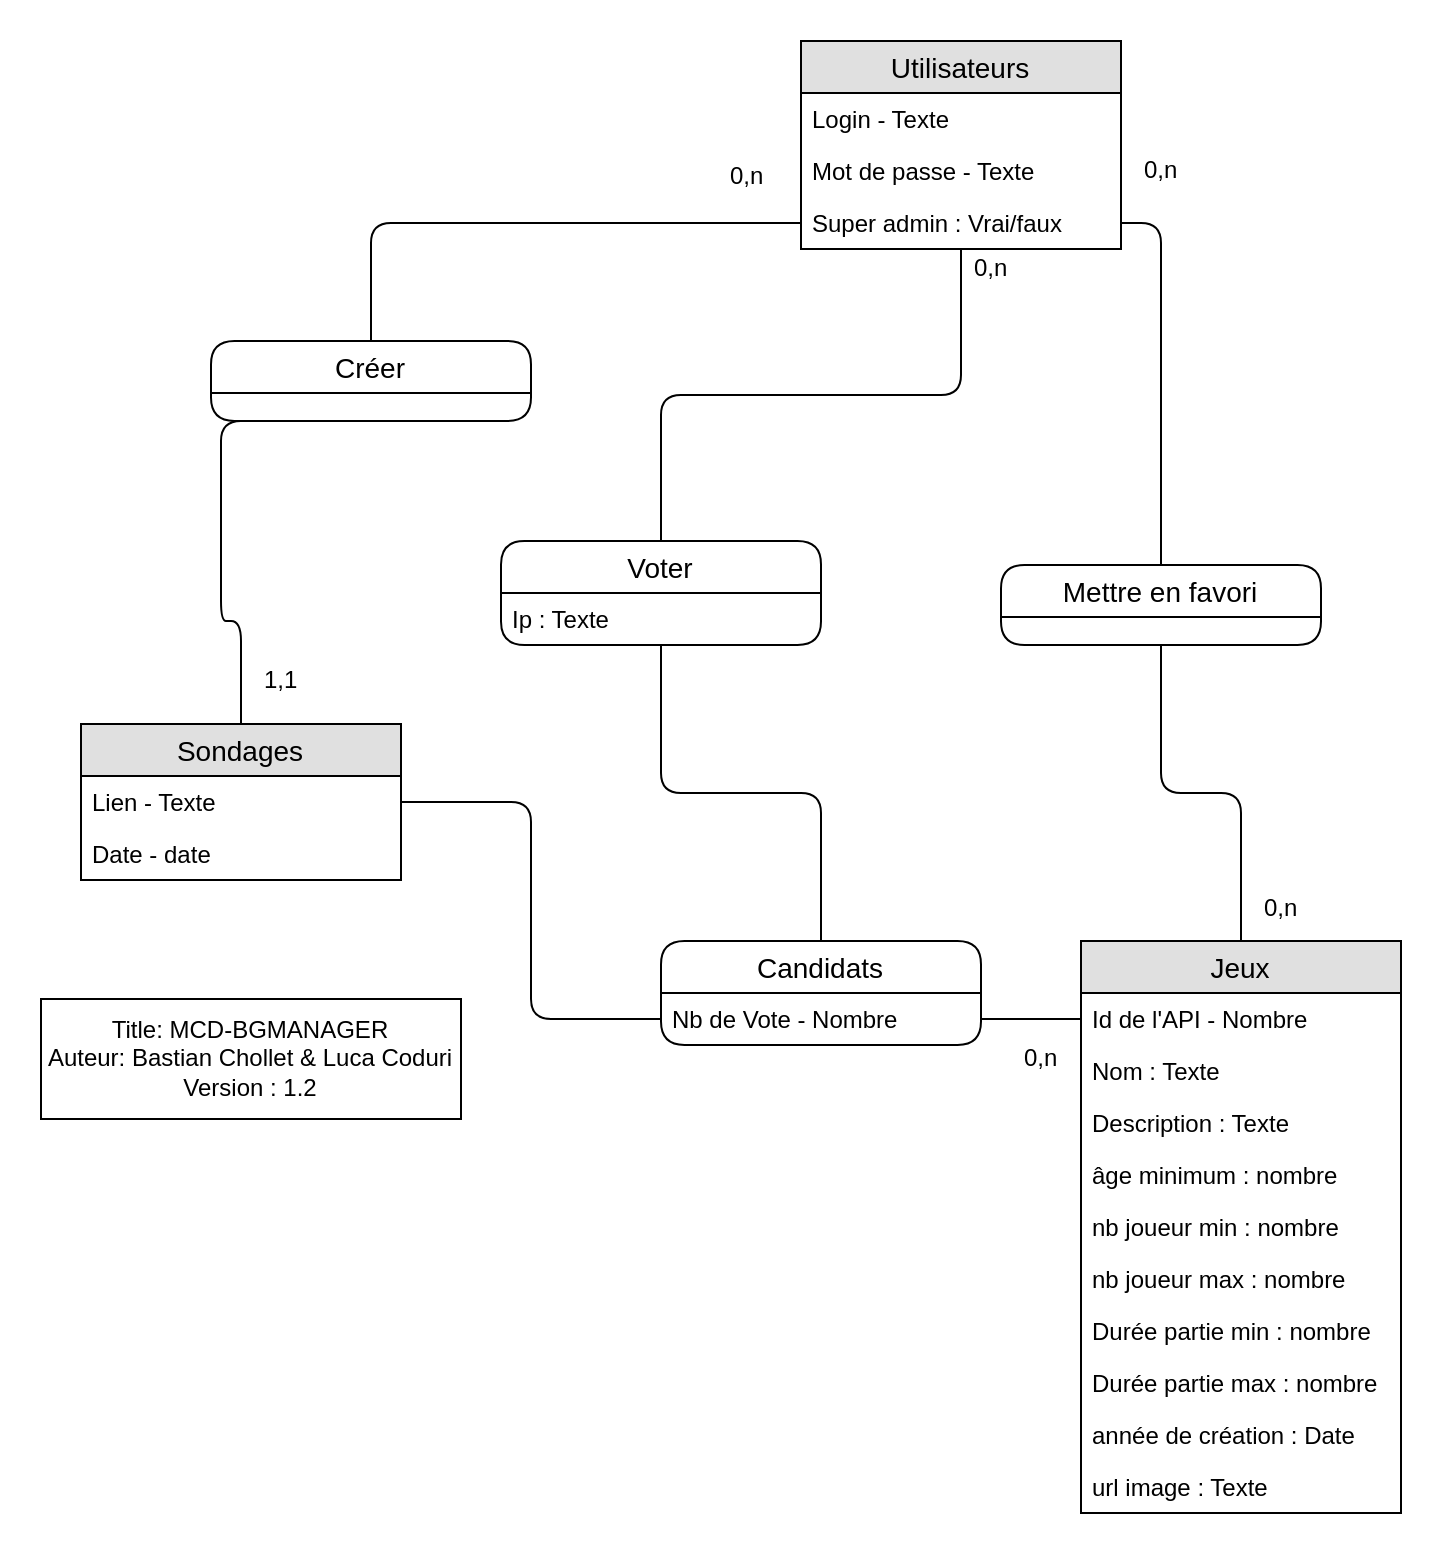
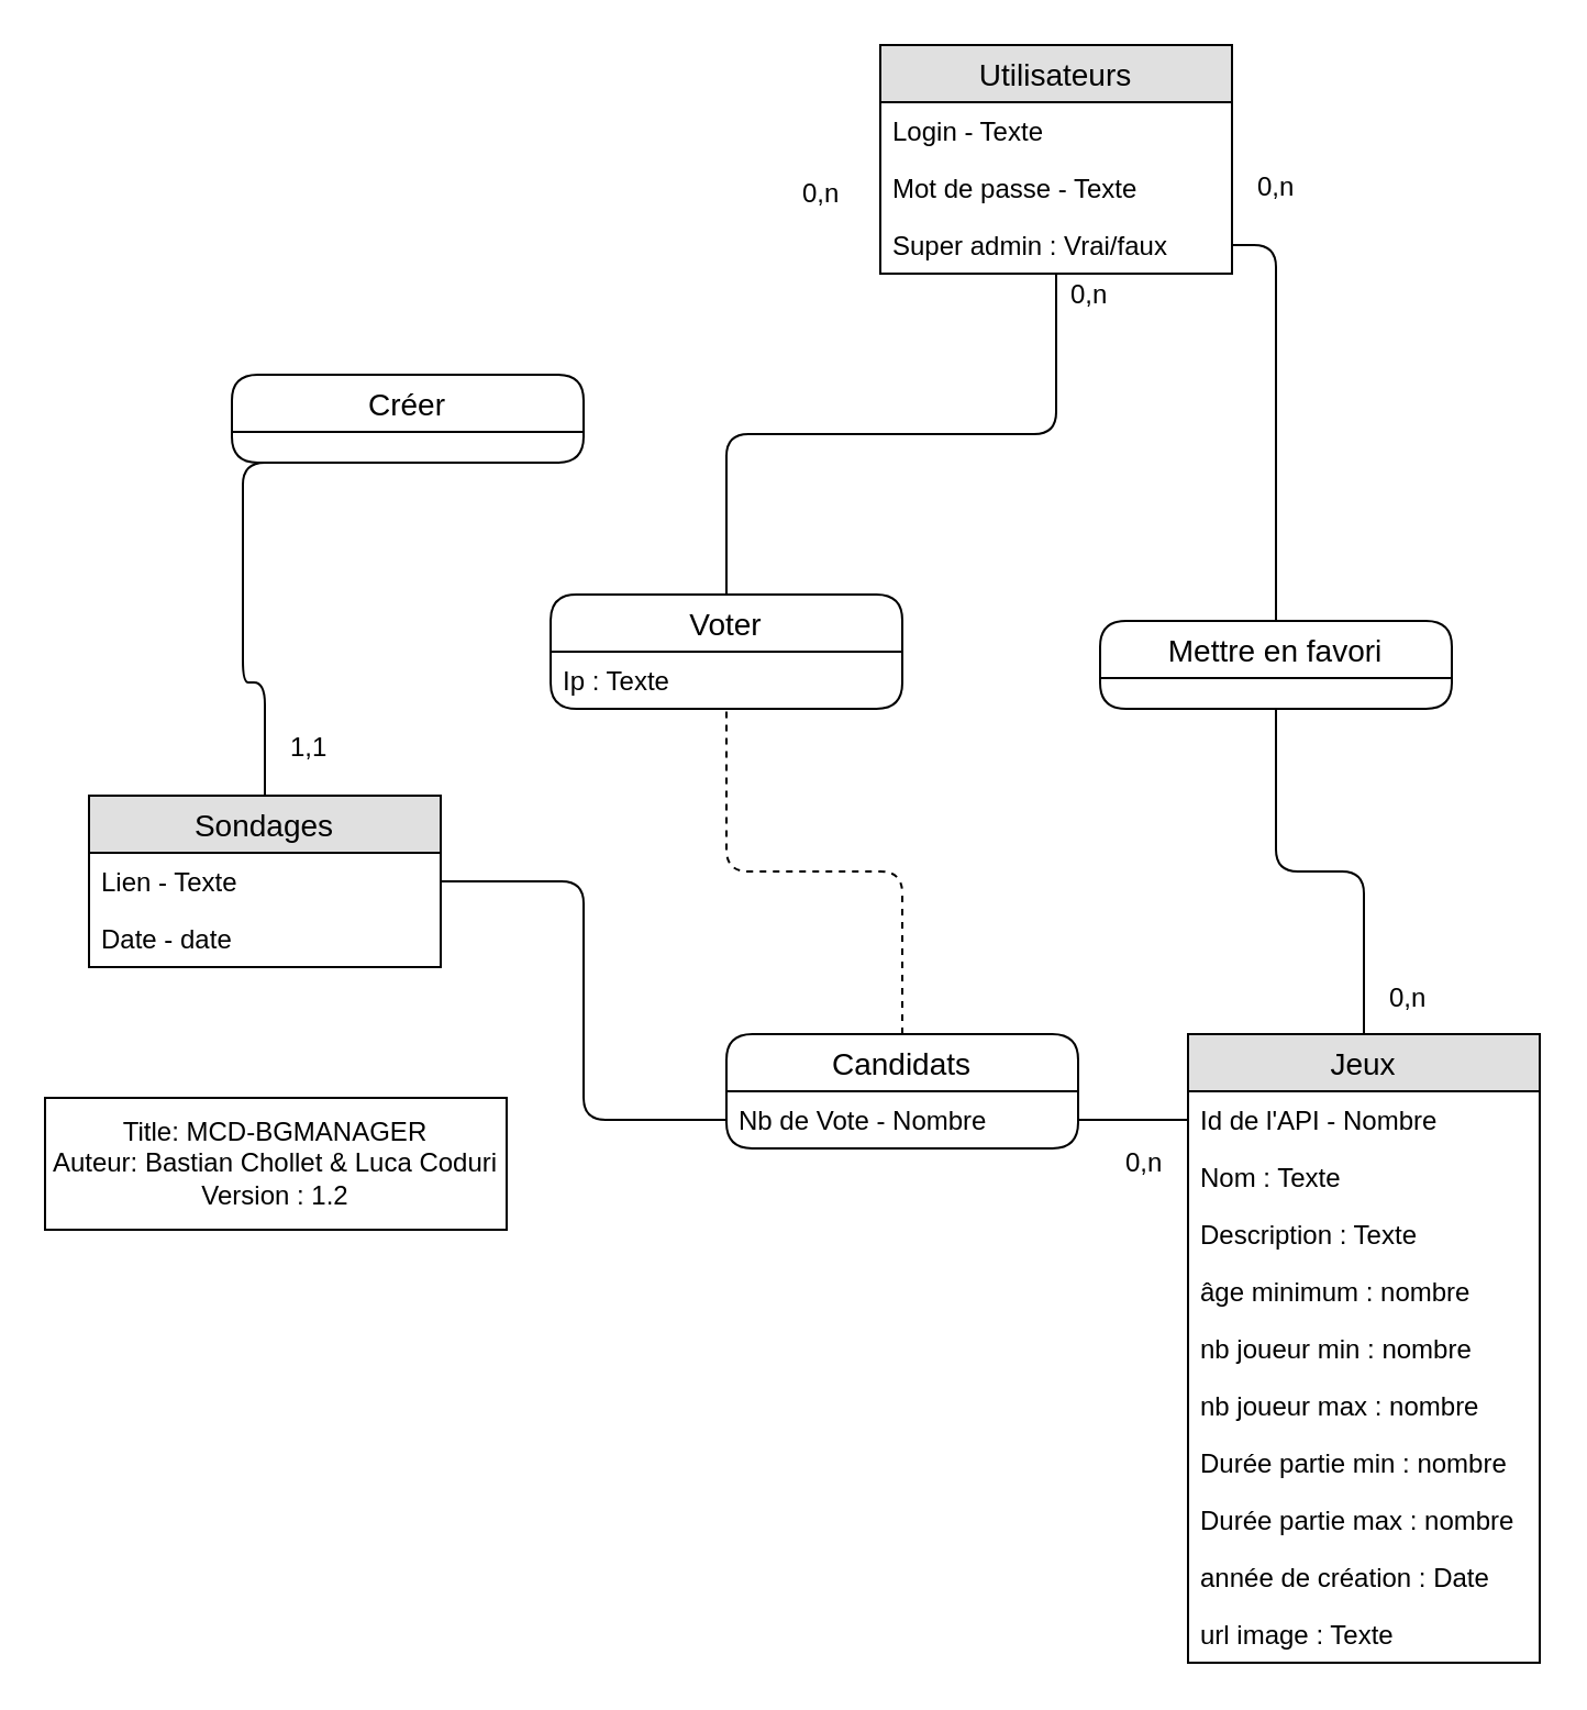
  <mxCell id="0" />
  <mxCell id="1" parent="0" />
  <mxCell id="2" style="edgeStyle=orthogonalEdgeStyle;rounded=1;orthogonalLoop=1;jettySize=auto;html=1;entryX=0.5;entryY=0;entryDx=0;entryDy=0;endArrow=none;endFill=0;" parent="1" source="3" target="32" edge="1"><mxGeometry relative="1" as="geometry" /></mxCell>
  <mxCell id="3" value="Utilisateurs" style="swimlane;fontStyle=0;childLayout=stackLayout;horizontal=1;startSize=26;fillColor=#e0e0e0;horizontalStack=0;resizeParent=1;resizeParentMax=0;resizeLast=0;collapsible=1;marginBottom=0;swimlaneFillColor=#ffffff;align=center;fontSize=14;" parent="1" vertex="1"><mxGeometry x="400" y="20" width="160" height="104" as="geometry" /></mxCell>
  <mxCell id="4" value="Login - Texte" style="text;strokeColor=none;fillColor=none;spacingLeft=4;spacingRight=4;overflow=hidden;rotatable=0;points=[[0,0.5],[1,0.5]];portConstraint=eastwest;fontSize=12;" parent="3" vertex="1"><mxGeometry y="26" width="160" height="26" as="geometry" /></mxCell>
  <mxCell id="5" value="Mot de passe - Texte" style="text;strokeColor=none;fillColor=none;spacingLeft=4;spacingRight=4;overflow=hidden;rotatable=0;points=[[0,0.5],[1,0.5]];portConstraint=eastwest;fontSize=12;" parent="3" vertex="1"><mxGeometry y="52" width="160" height="26" as="geometry" /></mxCell>
  <mxCell id="6" value="Super admin : Vrai/faux" style="text;strokeColor=none;fillColor=none;spacingLeft=4;spacingRight=4;overflow=hidden;rotatable=0;points=[[0,0.5],[1,0.5]];portConstraint=eastwest;fontSize=12;" parent="3" vertex="1"><mxGeometry y="78" width="160" height="26" as="geometry" /></mxCell>
  <mxCell id="7" value="Sondages" style="swimlane;fontStyle=0;childLayout=stackLayout;horizontal=1;startSize=26;fillColor=#e0e0e0;horizontalStack=0;resizeParent=1;resizeParentMax=0;resizeLast=0;collapsible=1;marginBottom=0;swimlaneFillColor=#ffffff;align=center;fontSize=14;" parent="1" vertex="1"><mxGeometry x="40" y="361.5" width="160" height="78" as="geometry" /></mxCell>
  <mxCell id="8" value="Lien - Texte" style="text;strokeColor=none;fillColor=none;spacingLeft=4;spacingRight=4;overflow=hidden;rotatable=0;points=[[0,0.5],[1,0.5]];portConstraint=eastwest;fontSize=12;" parent="7" vertex="1"><mxGeometry y="26" width="160" height="26" as="geometry" /></mxCell>
  <mxCell id="9" value="Date - date" style="text;strokeColor=none;fillColor=none;spacingLeft=4;spacingRight=4;overflow=hidden;rotatable=0;points=[[0,0.5],[1,0.5]];portConstraint=eastwest;fontSize=12;rounded=1;" parent="7" vertex="1"><mxGeometry y="52" width="160" height="26" as="geometry" /></mxCell>
  <mxCell id="10" value="" style="endArrow=none;html=1;exitX=1;exitY=0.5;exitDx=0;exitDy=0;entryX=0;entryY=0.5;entryDx=0;entryDy=0;edgeStyle=orthogonalEdgeStyle;" parent="1" source="16" target="18" edge="1"><mxGeometry width="50" height="50" relative="1" as="geometry"><mxPoint x="350" y="419.5" as="sourcePoint" /><mxPoint x="530" y="507.5" as="targetPoint" /></mxGeometry></mxCell>
  <mxCell id="11" value="" style="endArrow=none;html=1;exitX=1;exitY=0.5;exitDx=0;exitDy=0;entryX=0;entryY=0.5;entryDx=0;entryDy=0;edgeStyle=orthogonalEdgeStyle;" parent="1" source="8" target="16" edge="1"><mxGeometry width="50" height="50" relative="1" as="geometry"><mxPoint x="210" y="426.5" as="sourcePoint" /><mxPoint x="250" y="419.5" as="targetPoint" /></mxGeometry></mxCell>
  <mxCell id="12" value="" style="endArrow=none;html=1;entryX=0.5;entryY=1;entryDx=0;entryDy=0;edgeStyle=orthogonalEdgeStyle;exitX=0.5;exitY=0;exitDx=0;exitDy=0;" parent="1" source="7" target="30" edge="1"><mxGeometry width="50" height="50" relative="1" as="geometry"><mxPoint x="170" y="310" as="sourcePoint" /><mxPoint x="130" y="272" as="targetPoint" /><Array as="points"><mxPoint x="120" y="310" /><mxPoint x="110" y="310" /></Array></mxGeometry></mxCell>
- <mxCell id="13" value="" style="endArrow=none;html=1;exitX=0.5;exitY=0;exitDx=0;exitDy=0;entryX=0;entryY=0.5;entryDx=0;entryDy=0;edgeStyle=orthogonalEdgeStyle;" parent="1" source="30" target="6" edge="1"><mxGeometry width="50" height="50" relative="1" as="geometry"><mxPoint x="130" y="230" as="sourcePoint" /><mxPoint x="300" y="210.5" as="targetPoint" /></mxGeometry></mxCell>
- <mxCell id="14" style="edgeStyle=orthogonalEdgeStyle;rounded=1;orthogonalLoop=1;jettySize=auto;html=1;entryX=0.5;entryY=1;entryDx=0;entryDy=0;endArrow=none;endFill=0;" parent="1" source="15" target="32" edge="1"><mxGeometry relative="1" as="geometry" /></mxCell>
+ <mxCell id="14" style="edgeStyle=orthogonalEdgeStyle;rounded=1;orthogonalLoop=1;jettySize=auto;html=1;entryX=0.5;entryY=1;entryDx=0;entryDy=0;endArrow=none;endFill=0;dashed=1;" parent="1" source="15" target="32" edge="1"><mxGeometry relative="1" as="geometry" /></mxCell>
  <mxCell id="15" value="Candidats" style="swimlane;fontStyle=0;childLayout=stackLayout;horizontal=1;startSize=26;fillColor=#FFFFFF;horizontalStack=0;resizeParent=1;resizeParentMax=0;resizeLast=0;collapsible=1;marginBottom=0;swimlaneFillColor=#ffffff;align=center;fontSize=14;rounded=1;" parent="1" vertex="1"><mxGeometry x="330" y="470" width="160" height="52" as="geometry" /></mxCell>
  <mxCell id="16" value="Nb de Vote - Nombre" style="text;strokeColor=none;fillColor=none;spacingLeft=4;spacingRight=4;overflow=hidden;rotatable=0;points=[[0,0.5],[1,0.5]];portConstraint=eastwest;fontSize=12;" parent="15" vertex="1"><mxGeometry y="26" width="160" height="26" as="geometry" /></mxCell>
  <mxCell id="17" value="Jeux" style="swimlane;fontStyle=0;childLayout=stackLayout;horizontal=1;startSize=26;fillColor=#e0e0e0;horizontalStack=0;resizeParent=1;resizeParentMax=0;resizeLast=0;collapsible=1;marginBottom=0;swimlaneFillColor=#ffffff;align=center;fontSize=14;rounded=0;" parent="1" vertex="1"><mxGeometry x="540" y="470" width="160" height="286" as="geometry" /></mxCell>
  <mxCell id="18" value="Id de l'API - Nombre" style="text;strokeColor=none;fillColor=none;spacingLeft=4;spacingRight=4;overflow=hidden;rotatable=0;points=[[0,0.5],[1,0.5]];portConstraint=eastwest;fontSize=12;" parent="17" vertex="1"><mxGeometry y="26" width="160" height="26" as="geometry" /></mxCell>
  <mxCell id="19" value="Nom : Texte" style="text;strokeColor=none;fillColor=none;spacingLeft=4;spacingRight=4;overflow=hidden;rotatable=0;points=[[0,0.5],[1,0.5]];portConstraint=eastwest;fontSize=12;" parent="17" vertex="1"><mxGeometry y="52" width="160" height="26" as="geometry" /></mxCell>
  <mxCell id="20" value="Description : Texte" style="text;strokeColor=none;fillColor=none;spacingLeft=4;spacingRight=4;overflow=hidden;rotatable=0;points=[[0,0.5],[1,0.5]];portConstraint=eastwest;fontSize=12;" vertex="1" parent="17"><mxGeometry y="78" width="160" height="26" as="geometry" /></mxCell>
  <mxCell id="21" value="âge minimum : nombre" style="text;strokeColor=none;fillColor=none;spacingLeft=4;spacingRight=4;overflow=hidden;rotatable=0;points=[[0,0.5],[1,0.5]];portConstraint=eastwest;fontSize=12;" vertex="1" parent="17"><mxGeometry y="104" width="160" height="26" as="geometry" /></mxCell>
  <mxCell id="22" value="nb joueur min : nombre" style="text;strokeColor=none;fillColor=none;spacingLeft=4;spacingRight=4;overflow=hidden;rotatable=0;points=[[0,0.5],[1,0.5]];portConstraint=eastwest;fontSize=12;" vertex="1" parent="17"><mxGeometry y="130" width="160" height="26" as="geometry" /></mxCell>
  <mxCell id="23" value="nb joueur max : nombre" style="text;strokeColor=none;fillColor=none;spacingLeft=4;spacingRight=4;overflow=hidden;rotatable=0;points=[[0,0.5],[1,0.5]];portConstraint=eastwest;fontSize=12;" vertex="1" parent="17"><mxGeometry y="156" width="160" height="26" as="geometry" /></mxCell>
  <mxCell id="24" value="Durée partie min : nombre" style="text;strokeColor=none;fillColor=none;spacingLeft=4;spacingRight=4;overflow=hidden;rotatable=0;points=[[0,0.5],[1,0.5]];portConstraint=eastwest;fontSize=12;" vertex="1" parent="17"><mxGeometry y="182" width="160" height="26" as="geometry" /></mxCell>
  <mxCell id="25" value="Durée partie max : nombre" style="text;strokeColor=none;fillColor=none;spacingLeft=4;spacingRight=4;overflow=hidden;rotatable=0;points=[[0,0.5],[1,0.5]];portConstraint=eastwest;fontSize=12;" vertex="1" parent="17"><mxGeometry y="208" width="160" height="26" as="geometry" /></mxCell>
  <mxCell id="26" value="année de création : Date" style="text;strokeColor=none;fillColor=none;spacingLeft=4;spacingRight=4;overflow=hidden;rotatable=0;points=[[0,0.5],[1,0.5]];portConstraint=eastwest;fontSize=12;" vertex="1" parent="17"><mxGeometry y="234" width="160" height="26" as="geometry" /></mxCell>
  <mxCell id="27" value="url image : Texte" style="text;strokeColor=none;fillColor=none;spacingLeft=4;spacingRight=4;overflow=hidden;rotatable=0;points=[[0,0.5],[1,0.5]];portConstraint=eastwest;fontSize=12;" vertex="1" parent="17"><mxGeometry y="260" width="160" height="26" as="geometry" /></mxCell>
  <mxCell id="28" style="edgeStyle=orthogonalEdgeStyle;rounded=1;orthogonalLoop=1;jettySize=auto;html=1;exitX=0.5;exitY=1;exitDx=0;exitDy=0;entryX=0.5;entryY=0;entryDx=0;entryDy=0;endArrow=none;endFill=0;" parent="1" source="29" target="17" edge="1"><mxGeometry relative="1" as="geometry" /></mxCell>
  <mxCell id="29" value="Mettre en favori" style="swimlane;fontStyle=0;childLayout=stackLayout;horizontal=1;startSize=26;fillColor=#FFFFFF;horizontalStack=0;resizeParent=1;resizeParentMax=0;resizeLast=0;collapsible=1;marginBottom=0;swimlaneFillColor=#ffffff;align=center;fontSize=14;rounded=1;" parent="1" vertex="1"><mxGeometry x="500" y="282" width="160" height="40" as="geometry" /></mxCell>
  <mxCell id="30" value="Créer" style="swimlane;fontStyle=0;childLayout=stackLayout;horizontal=1;startSize=26;fillColor=#ffffff;horizontalStack=0;resizeParent=1;resizeParentMax=0;resizeLast=0;collapsible=1;marginBottom=0;swimlaneFillColor=#ffffff;align=center;fontSize=14;rounded=1;" parent="1" vertex="1"><mxGeometry x="105" y="170" width="160" height="40" as="geometry" /></mxCell>
  <mxCell id="31" style="edgeStyle=orthogonalEdgeStyle;rounded=1;orthogonalLoop=1;jettySize=auto;html=1;exitX=1;exitY=0.5;exitDx=0;exitDy=0;entryX=0.5;entryY=0;entryDx=0;entryDy=0;endArrow=none;endFill=0;" parent="1" source="6" target="29" edge="1"><mxGeometry relative="1" as="geometry" /></mxCell>
  <mxCell id="32" value="Voter" style="swimlane;fontStyle=0;childLayout=stackLayout;horizontal=1;startSize=26;fillColor=#ffffff;horizontalStack=0;resizeParent=1;resizeParentMax=0;resizeLast=0;collapsible=1;marginBottom=0;swimlaneFillColor=#ffffff;align=center;fontSize=14;rounded=1;" parent="1" vertex="1"><mxGeometry x="250" y="270" width="160" height="52" as="geometry" /></mxCell>
  <mxCell id="33" value="Ip : Texte" style="text;strokeColor=none;fillColor=none;align=left;verticalAlign=top;spacingLeft=4;spacingRight=4;overflow=hidden;rotatable=0;points=[[0,0.5],[1,0.5]];portConstraint=eastwest;" parent="32" vertex="1"><mxGeometry y="26" width="160" height="26" as="geometry" /></mxCell>
  <mxCell id="34" value="0,n" style="text;html=1;resizable=0;points=[];autosize=1;align=left;verticalAlign=top;spacingTop=-4;" parent="1" vertex="1"><mxGeometry x="630" y="444" width="30" height="20" as="geometry" /></mxCell>
  <mxCell id="35" value="0,n" style="text;html=1;resizable=0;points=[];autosize=1;align=left;verticalAlign=top;spacingTop=-4;" parent="1" vertex="1"><mxGeometry x="570" y="75" width="30" height="20" as="geometry" /></mxCell>
  <mxCell id="36" value="0,n" style="text;html=1;resizable=0;points=[];autosize=1;align=left;verticalAlign=top;spacingTop=-4;" parent="1" vertex="1"><mxGeometry x="485" y="124" width="30" height="20" as="geometry" /></mxCell>
  <mxCell id="37" value="0,n" style="text;html=1;resizable=0;points=[];autosize=1;align=left;verticalAlign=top;spacingTop=-4;" parent="1" vertex="1"><mxGeometry x="363" y="78" width="30" height="20" as="geometry" /></mxCell>
  <mxCell id="38" value="1,1" style="text;html=1;resizable=0;points=[];autosize=1;align=left;verticalAlign=top;spacingTop=-4;" parent="1" vertex="1"><mxGeometry x="130" y="330" width="30" height="20" as="geometry" /></mxCell>
  <mxCell id="39" value="0,n" style="text;html=1;resizable=0;points=[];autosize=1;align=left;verticalAlign=top;spacingTop=-4;" parent="1" vertex="1"><mxGeometry x="510" y="519" width="30" height="20" as="geometry" /></mxCell>
  <mxCell id="40" value="Title: MCD-BGMANAGER&lt;br&gt;Auteur: Bastian Chollet &amp;amp; Luca Coduri&lt;br&gt;Version : 1.2" style="rounded=0;whiteSpace=wrap;html=1;fillColor=#FFFFFF;" parent="1" vertex="1"><mxGeometry x="20" y="499" width="210" height="60" as="geometry" /></mxCell>
